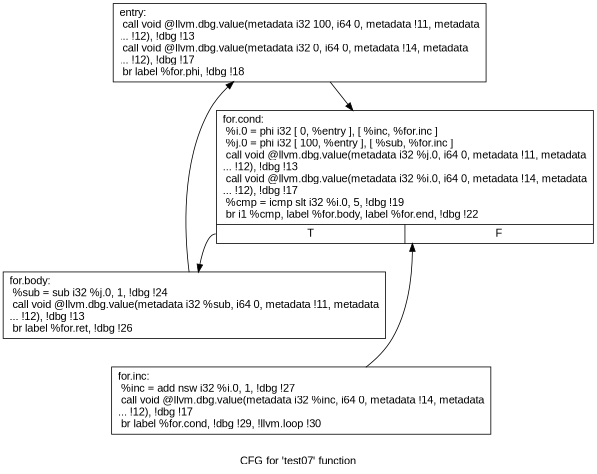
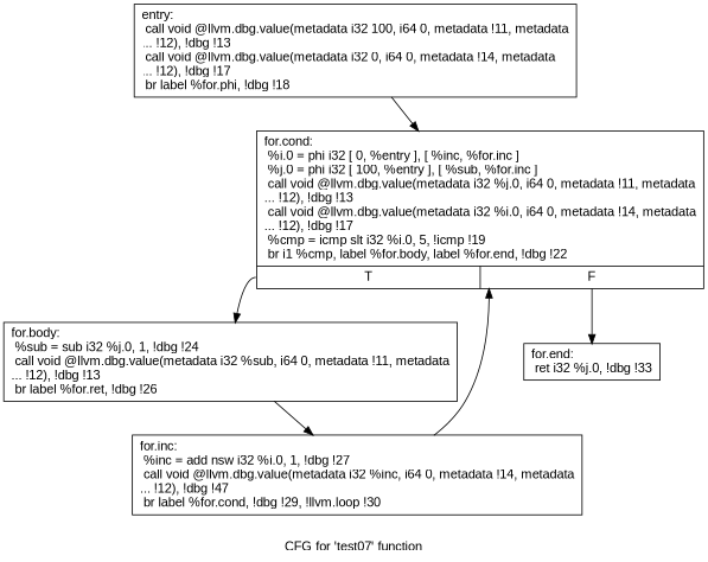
  digraph {
    fontname="Liberation Sans"
    label="CFG for 'test07' function"
    node [fontname="Liberation Sans" shape=record]
    edge [fontname="Liberation Sans"]
    n1 [label="{entry:\l  call void @llvm.dbg.value(metadata i32 100, i64 0, metadata !11, metadata\l... !12), !dbg !13\l  call void @llvm.dbg.value(metadata i32 0, i64 0, metadata !14, metadata\l... !12), !dbg !17\l  br label %for.phi, !dbg !18\l}"]
-   n2 [label="{for.cond:                                         \l  %i.0 = phi i32 [ 0, %entry ], [ %inc, %for.inc ]\l  %j.0 = phi i32 [ 100, %entry ], [ %sub, %for.inc ]\l  call void @llvm.dbg.value(metadata i32 %j.0, i64 0, metadata !11, metadata\l... !12), !dbg !13\l  call void @llvm.dbg.value(metadata i32 %i.0, i64 0, metadata !14, metadata\l... !12), !dbg !17\l  %cmp = icmp slt i32 %i.0, 5, !dbg !19\l  br i1 %cmp, label %for.body, label %for.end, !dbg !22\l|{<s0>T|<s1>F}}"]
+   n2 [label="{for.cond:                                         \l  %i.0 = phi i32 [ 0, %entry ], [ %inc, %for.inc ]\l  %j.0 = phi i32 [ 100, %entry ], [ %sub, %for.inc ]\l  call void @llvm.dbg.value(metadata i32 %j.0, i64 0, metadata !11, metadata\l... !12), !dbg !13\l  call void @llvm.dbg.value(metadata i32 %i.0, i64 0, metadata !14, metadata\l... !12), !dbg !17\l  %cmp = icmp slt i32 %i.0, 5, !icmp !19\l  br i1 %cmp, label %for.body, label %for.end, !dbg !22\l|{<s0>T|<s1>F}}"]
    n3 [label="{for.body:                                         \l  %sub = sub i32 %j.0, 1, !dbg !24\l  call void @llvm.dbg.value(metadata i32 %sub, i64 0, metadata !11, metadata\l... !12), !dbg !13\l  br label %for.ret, !dbg !26\l}"]
-   n5 [label="{for.inc:                                          \l  %inc = add nsw i32 %i.0, 1, !dbg !27\l  call void @llvm.dbg.value(metadata i32 %inc, i64 0, metadata !14, metadata\l... !12), !dbg !17\l  br label %for.cond, !dbg !29, !llvm.loop !30\l}"]
+   n4 [label="{for.end:                                          \l  ret i32 %j.0, !dbg !33\l}"]
+   n5 [label="{for.inc:                                          \l  %inc = add nsw i32 %i.0, 1, !dbg !27\l  call void @llvm.dbg.value(metadata i32 %inc, i64 0, metadata !14, metadata\l... !12), !dbg !47\l  br label %for.cond, !dbg !29, !llvm.loop !30\l}"]
    n1 -> n2
    n2 -> n3 [tailport=s0]
-   n3 -> n1
+   n2 -> n4 [tailport=s1]
+   n3 -> n5
    n5 -> n2
  }
